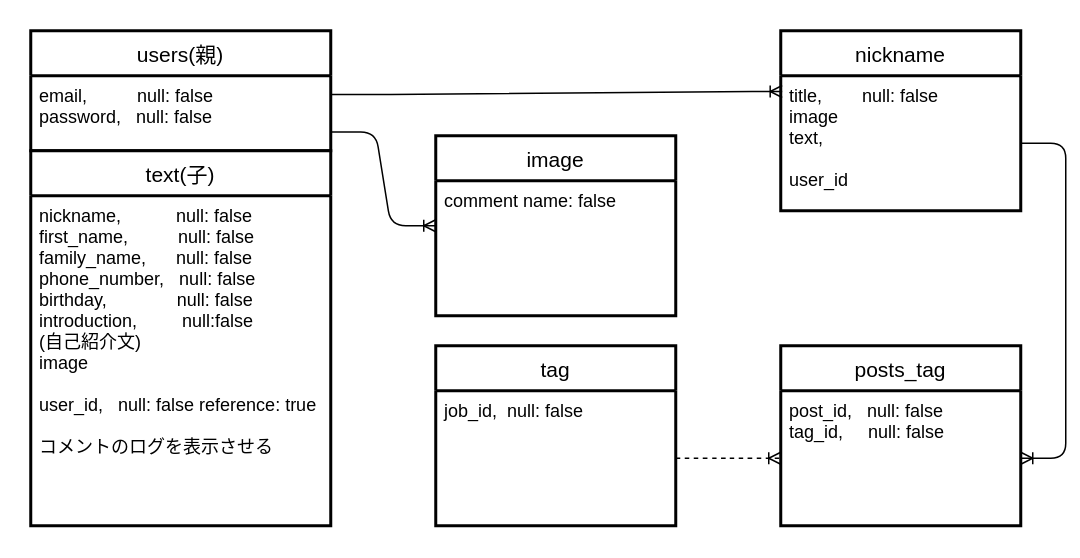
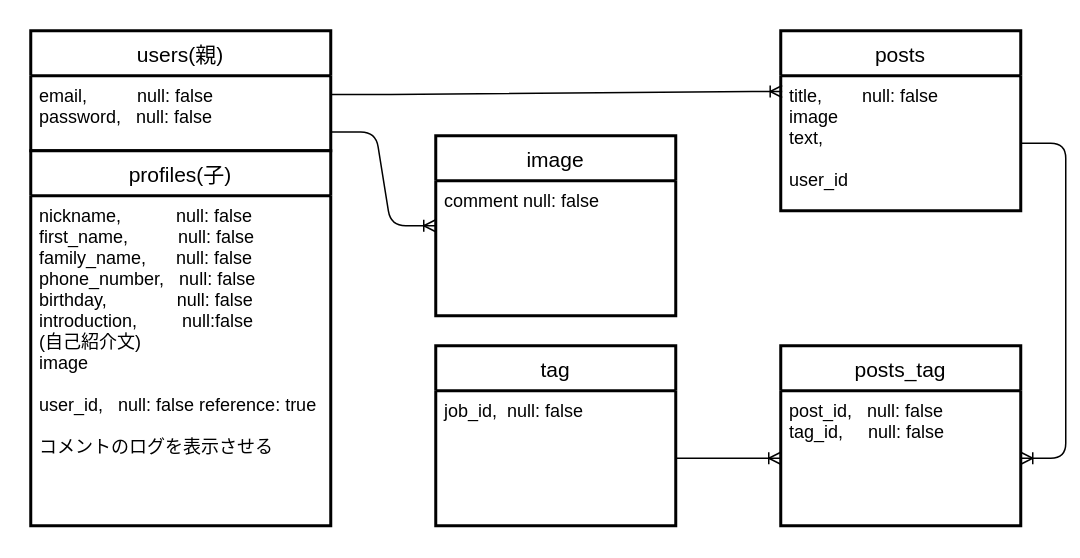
  <mxCell id="0" />
  <mxCell id="1" parent="0" />
  <mxCell id="2" value="users(親)" style="swimlane;childLayout=stackLayout;horizontal=1;startSize=30;horizontalStack=0;rounded=0;fontSize=14;fontStyle=0;strokeWidth=2;resizeParent=0;resizeLast=1;shadow=0;dashed=0;align=center;" parent="1" vertex="1"><mxGeometry x="20" y="20" width="200" height="80" as="geometry" /></mxCell>
  <mxCell id="3" value="email,          null: false&#10;password,   null: false&#10;&#10;&#10;" style="align=left;strokeColor=none;fillColor=none;spacingLeft=4;fontSize=12;verticalAlign=top;resizable=0;rotatable=0;part=1;" parent="2" vertex="1"><mxGeometry y="30" width="200" height="50" as="geometry" /></mxCell>
- <mxCell id="4" value="text(子)" style="swimlane;childLayout=stackLayout;horizontal=1;startSize=30;horizontalStack=0;rounded=0;fontSize=14;fontStyle=0;strokeWidth=2;resizeParent=0;resizeLast=1;shadow=0;dashed=0;align=center;" parent="1" vertex="1"><mxGeometry x="20" y="100" width="200" height="250" as="geometry" /></mxCell>
+ <mxCell id="4" value="profiles(子)" style="swimlane;childLayout=stackLayout;horizontal=1;startSize=30;horizontalStack=0;rounded=0;fontSize=14;fontStyle=0;strokeWidth=2;resizeParent=0;resizeLast=1;shadow=0;dashed=0;align=center;" parent="1" vertex="1"><mxGeometry x="20" y="100" width="200" height="250" as="geometry" /></mxCell>
  <mxCell id="5" value="nickname,           null: false&#10;first_name,          null: false&#10;family_name,      null: false&#10;phone_number,   null: false&#10;birthday,              null: false&#10;introduction,         null:false&#10;(自己紹介文)&#10;image&#10;&#10;user_id,   null: false reference: true&#10;&#10;コメントのログを表示させる&#10;" style="align=left;strokeColor=none;fillColor=none;spacingLeft=4;fontSize=12;verticalAlign=top;resizable=0;rotatable=0;part=1;" parent="4" vertex="1"><mxGeometry y="30" width="200" height="220" as="geometry" /></mxCell>
  <mxCell id="6" value="image" style="swimlane;childLayout=stackLayout;horizontal=1;startSize=30;horizontalStack=0;rounded=0;fontSize=14;fontStyle=0;strokeWidth=2;resizeParent=0;resizeLast=1;shadow=0;dashed=0;align=center;" parent="1" vertex="1"><mxGeometry x="290" y="90" width="160" height="120" as="geometry" /></mxCell>
- <mxCell id="7" value="comment name: false" style="align=left;strokeColor=none;fillColor=none;spacingLeft=4;fontSize=12;verticalAlign=top;resizable=0;rotatable=0;part=1;" parent="6" vertex="1"><mxGeometry y="30" width="160" height="90" as="geometry" /></mxCell>
- <mxCell id="8" value="nickname" style="swimlane;childLayout=stackLayout;horizontal=1;startSize=30;horizontalStack=0;rounded=0;fontSize=14;fontStyle=0;strokeWidth=2;resizeParent=0;resizeLast=1;shadow=0;dashed=0;align=center;" parent="1" vertex="1"><mxGeometry x="520" y="20" width="160" height="120" as="geometry" /></mxCell>
+ <mxCell id="7" value="comment null: false" style="align=left;strokeColor=none;fillColor=none;spacingLeft=4;fontSize=12;verticalAlign=top;resizable=0;rotatable=0;part=1;" parent="6" vertex="1"><mxGeometry y="30" width="160" height="90" as="geometry" /></mxCell>
+ <mxCell id="8" value="posts" style="swimlane;childLayout=stackLayout;horizontal=1;startSize=30;horizontalStack=0;rounded=0;fontSize=14;fontStyle=0;strokeWidth=2;resizeParent=0;resizeLast=1;shadow=0;dashed=0;align=center;" parent="1" vertex="1"><mxGeometry x="520" y="20" width="160" height="120" as="geometry" /></mxCell>
  <mxCell id="9" value="title,        null: false&#10;image&#10;text,       &#10;&#10;user_id" style="align=left;strokeColor=none;fillColor=none;spacingLeft=4;fontSize=12;verticalAlign=top;resizable=0;rotatable=0;part=1;" parent="8" vertex="1"><mxGeometry y="30" width="160" height="90" as="geometry" /></mxCell>
  <mxCell id="10" value="" style="edgeStyle=entityRelationEdgeStyle;fontSize=12;html=1;endArrow=ERoneToMany;exitX=1;exitY=0.25;exitDx=0;exitDy=0;entryX=0.006;entryY=0.117;entryDx=0;entryDy=0;entryPerimeter=0;" parent="1" source="3" target="9" edge="1"><mxGeometry width="100" height="100" relative="1" as="geometry"><mxPoint x="300" y="250" as="sourcePoint" /><mxPoint x="518" y="64" as="targetPoint" /></mxGeometry></mxCell>
  <mxCell id="11" value="" style="edgeStyle=entityRelationEdgeStyle;fontSize=12;html=1;endArrow=ERoneToMany;exitX=1;exitY=0.75;exitDx=0;exitDy=0;entryX=0;entryY=0.5;entryDx=0;entryDy=0;" parent="1" source="3" target="6" edge="1"><mxGeometry width="100" height="100" relative="1" as="geometry"><mxPoint x="300" y="250" as="sourcePoint" /><mxPoint x="400" y="150" as="targetPoint" /></mxGeometry></mxCell>
  <mxCell id="12" value="tag" style="swimlane;childLayout=stackLayout;horizontal=1;startSize=30;horizontalStack=0;rounded=0;fontSize=14;fontStyle=0;strokeWidth=2;resizeParent=0;resizeLast=1;shadow=0;dashed=0;align=center;" parent="1" vertex="1"><mxGeometry x="290" y="230" width="160" height="120" as="geometry" /></mxCell>
  <mxCell id="13" value="job_id,  null: false" style="align=left;strokeColor=none;fillColor=none;spacingLeft=4;fontSize=12;verticalAlign=top;resizable=0;rotatable=0;part=1;" parent="12" vertex="1"><mxGeometry y="30" width="160" height="90" as="geometry" /></mxCell>
  <mxCell id="14" value="posts_tag" style="swimlane;childLayout=stackLayout;horizontal=1;startSize=30;horizontalStack=0;rounded=0;fontSize=14;fontStyle=0;strokeWidth=2;resizeParent=0;resizeLast=1;shadow=0;dashed=0;align=center;" parent="1" vertex="1"><mxGeometry x="520" y="230" width="160" height="120" as="geometry" /></mxCell>
  <mxCell id="15" value="post_id,   null: false&#10;tag_id,     null: false" style="align=left;strokeColor=none;fillColor=none;spacingLeft=4;fontSize=12;verticalAlign=top;resizable=0;rotatable=0;part=1;" parent="14" vertex="1"><mxGeometry y="30" width="160" height="90" as="geometry" /></mxCell>
  <mxCell id="16" value="" style="edgeStyle=entityRelationEdgeStyle;fontSize=12;html=1;endArrow=ERoneToMany;exitX=1;exitY=0.5;exitDx=0;exitDy=0;entryX=1;entryY=0.5;entryDx=0;entryDy=0;" parent="1" source="9" target="15" edge="1"><mxGeometry width="100" height="100" relative="1" as="geometry"><mxPoint x="586" y="360" as="sourcePoint" /><mxPoint x="520" y="290" as="targetPoint" /></mxGeometry></mxCell>
- <mxCell id="17" value="" style="edgeStyle=entityRelationEdgeStyle;fontSize=12;html=1;endArrow=ERoneToMany;exitX=1;exitY=0.5;exitDx=0;exitDy=0;entryX=0;entryY=0.5;entryDx=0;entryDy=0;dashed=1;" parent="1" source="13" target="15" edge="1"><mxGeometry width="100" height="100" relative="1" as="geometry"><mxPoint x="720" y="425" as="sourcePoint" /><mxPoint x="520" y="315" as="targetPoint" /></mxGeometry></mxCell>
+ <mxCell id="17" value="" style="edgeStyle=entityRelationEdgeStyle;fontSize=12;html=1;endArrow=ERoneToMany;exitX=1;exitY=0.5;exitDx=0;exitDy=0;entryX=0;entryY=0.5;entryDx=0;entryDy=0;" parent="1" source="13" target="15" edge="1"><mxGeometry width="100" height="100" relative="1" as="geometry"><mxPoint x="720" y="425" as="sourcePoint" /><mxPoint x="520" y="315" as="targetPoint" /></mxGeometry></mxCell>
